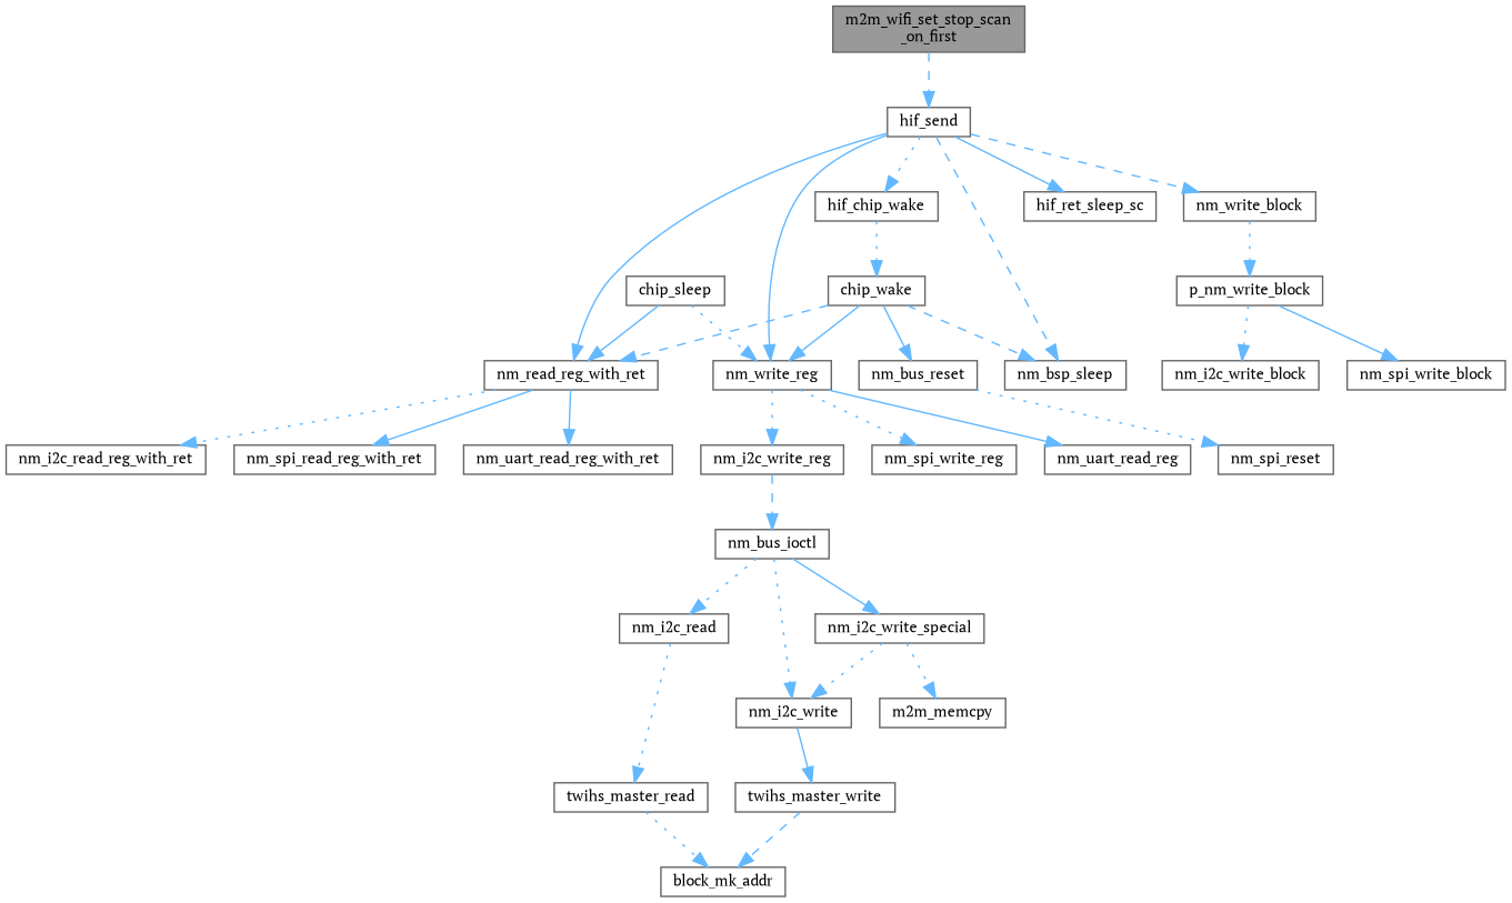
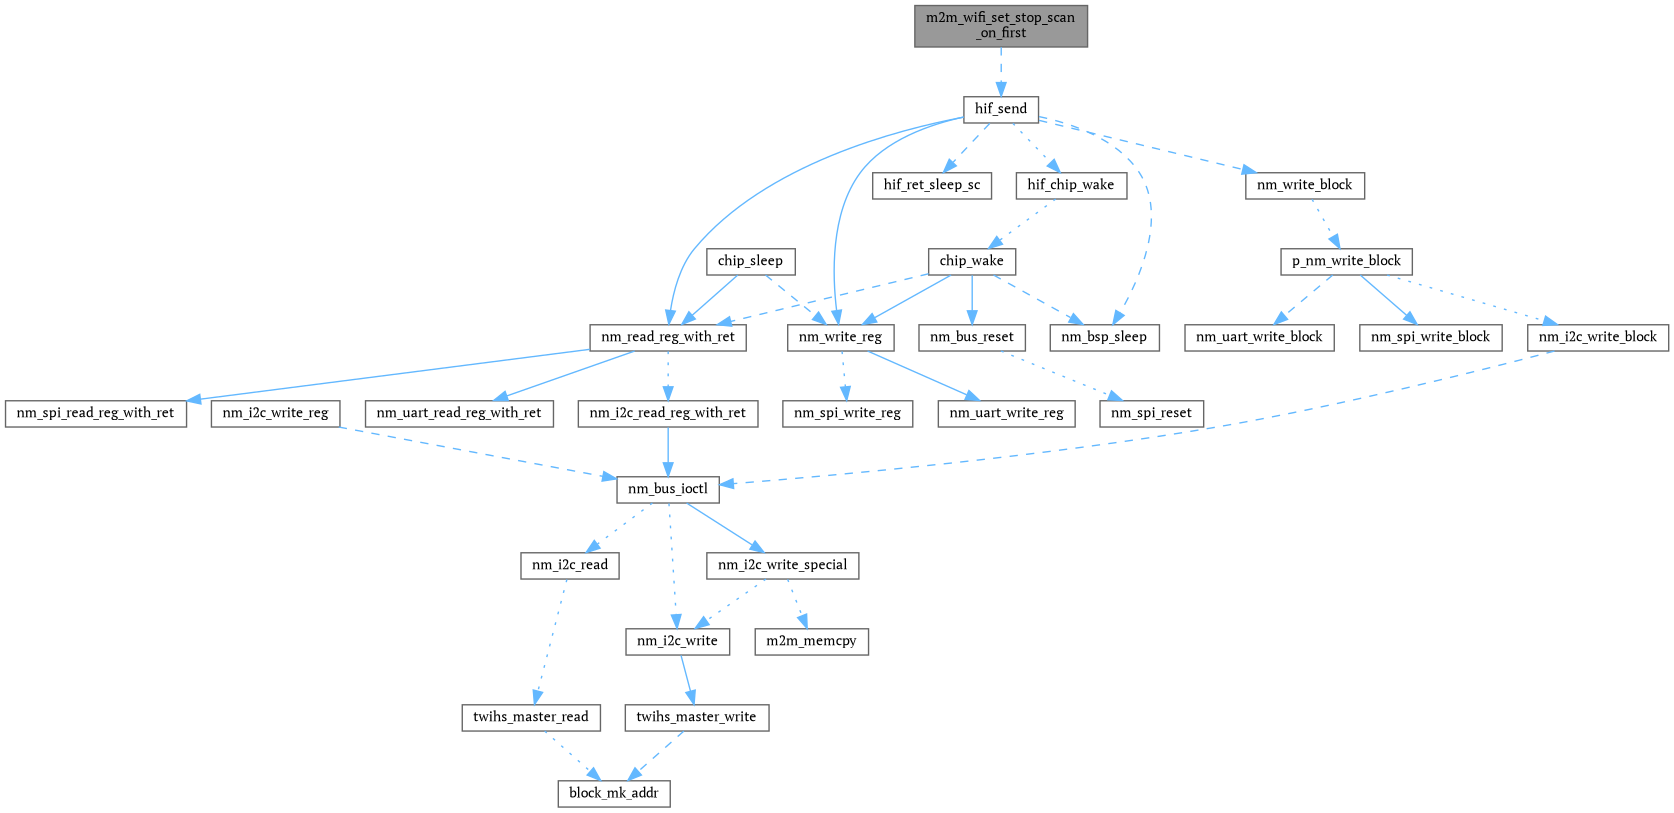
  digraph {
    fontname="PT Serif"
    rankdir=TB
    node [color=grey40 fillcolor=white fontname="PT Serif" fontsize=10 shape=box style=filled]
    edge [color=steelblue1 fontname="PT Serif" fontsize=10 labelfontname=FreeSans labelfontsize=10 style=dotted]
    n1 [color=gray40 fillcolor=grey60 fontcolor=black height=0.2 label="m2m_wifi_set_stop_scan\l_on_first" width=0.4]
    n2 [height=0.2 label=hif_send width=0.4]
    n3 [height=0.2 label=nm_read_reg_with_ret width=0.4]
    n4 [height=0.2 label=nm_write_reg width=0.4]
    n5 [height=0.2 label=hif_ret_sleep_sc width=0.4]
    n6 [height=0.2 label=hif_chip_wake width=0.4]
    n7 [height=0.2 label=nm_bsp_sleep width=0.4]
    n8 [height=0.2 label=nm_write_block width=0.4]
    n9 [height=0.2 label=nm_i2c_read_reg_with_ret width=0.4]
    n10 [height=0.2 label=nm_spi_read_reg_with_ret width=0.4]
    n11 [height=0.2 label=nm_uart_read_reg_with_ret width=0.4]
    n12 [height=0.2 label=nm_i2c_write_reg width=0.4]
    n13 [height=0.2 label=nm_spi_write_reg width=0.4]
-   n14 [height=0.2 label=nm_uart_read_reg width=0.4]
+   n14 [height=0.2 label=nm_uart_write_reg width=0.4]
    n15 [height=0.2 label=chip_wake width=0.4]
    n16 [height=0.2 label=p_nm_write_block width=0.4]
    n17 [height=0.2 label=chip_sleep width=0.4]
    n18 [height=0.2 label=nm_bus_ioctl width=0.4]
    n19 [height=0.2 label=nm_i2c_read width=0.4]
    n20 [height=0.2 label=nm_i2c_write width=0.4]
    n21 [height=0.2 label=nm_i2c_write_special width=0.4]
    n22 [height=0.2 label=twihs_master_read width=0.4]
    n23 [height=0.2 label=twihs_master_write width=0.4]
    n24 [height=0.2 label=m2m_memcpy width=0.4]
    n25 [height=0.2 label=block_mk_addr width=0.4]
    n26 [height=0.2 label=nm_bus_reset width=0.4]
    n27 [height=0.2 label=nm_spi_reset width=0.4]
    n28 [height=0.2 label=nm_i2c_write_block width=0.4]
    n29 [height=0.2 label=nm_spi_write_block width=0.4]
+   n30 [height=0.2 label=nm_uart_write_block width=0.4]
    n1 -> n2 [style=dashed]
    n2 -> n3 [style=solid]
    n2 -> n4 [style=solid]
-   n2 -> n5 [style=solid]
+   n2 -> n5 [style=dashed]
    n2 -> n6
    n2 -> n7 [style=dashed]
    n2 -> n8 [style=dashed]
    n3 -> n9
    n3 -> n10 [style=solid]
    n3 -> n11 [style=solid]
-   n4 -> n12
    n4 -> n13
    n4 -> n14 [style=solid]
    n6 -> n15
    n8 -> n16
+   n9 -> n18 [style=solid]
    n12 -> n18 [style=dashed]
    n15 -> n3 [style=dashed]
    n15 -> n4 [style=solid]
    n15 -> n7 [style=dashed]
    n15 -> n26 [style=solid]
    n16 -> n28
    n16 -> n29 [style=solid]
+   n16 -> n30 [style=dashed]
    n17 -> n3 [style=solid]
-   n17 -> n4
+   n17 -> n4 [style=dashed]
    n18 -> n19
    n18 -> n20
    n18 -> n21 [style=solid]
    n19 -> n22
    n20 -> n23 [style=solid]
    n21 -> n20
    n21 -> n24
    n22 -> n25
    n23 -> n25 [style=dashed]
    n26 -> n27
+   n28 -> n18 [style=dashed]
  }
